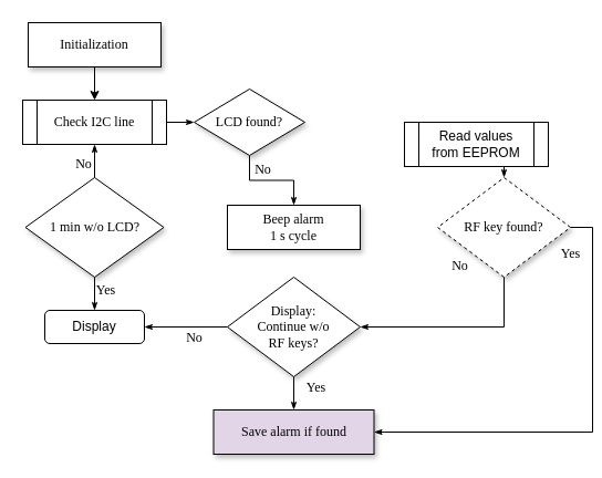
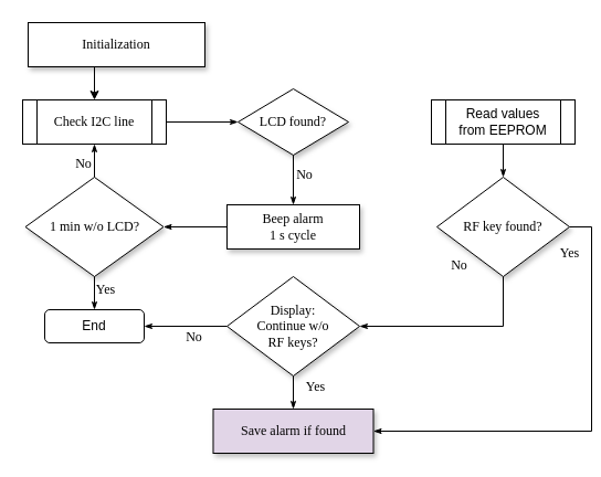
  <mxCell id="0" />
  <mxCell id="1" parent="0" />
- <mxCell id="2" value="Initialization" style="rounded=0;whiteSpace=wrap;html=1;shadow=1;labelBackgroundColor=none;strokeColor=#000000;strokeWidth=1;fillColor=#ffffff;fontFamily=Verdana;fontSize=12;fontColor=#000000;align=center;" parent="1" vertex="1"><mxGeometry x="25" y="20" width="120" height="40" as="geometry" /></mxCell>
- <mxCell id="3" value="LCD found?" style="rhombus;whiteSpace=wrap;html=1;rounded=0;shadow=1;labelBackgroundColor=none;strokeColor=#000000;strokeWidth=1;fillColor=#ffffff;fontFamily=Verdana;fontSize=12;fontColor=#000000;align=center;" parent="1" vertex="1"><mxGeometry x="175" y="80" width="100" height="60" as="geometry" /></mxCell>
+ <mxCell id="2" value="Initialization" style="rounded=0;whiteSpace=wrap;html=1;shadow=1;labelBackgroundColor=none;strokeColor=#000000;strokeWidth=1;fillColor=#ffffff;fontFamily=Verdana;fontSize=12;fontColor=#000000;align=center;" parent="1" vertex="1"><mxGeometry x="25" y="20" width="160" height="40" as="geometry" /></mxCell>
+ <mxCell id="3" value="LCD found?" style="rhombus;whiteSpace=wrap;html=1;rounded=0;shadow=1;labelBackgroundColor=none;strokeColor=#000000;strokeWidth=1;fillColor=#ffffff;fontFamily=Verdana;fontSize=12;fontColor=#000000;align=center;" parent="1" vertex="1"><mxGeometry x="215" y="80" width="100" height="60" as="geometry" /></mxCell>
  <mxCell id="4" value="&lt;div style=&quot;font-size: 12px;&quot;&gt;Beep alarm&lt;/div&gt;&lt;div style=&quot;font-size: 12px;&quot;&gt;1 s cycle&lt;br style=&quot;font-size: 12px;&quot;&gt;&lt;/div&gt;" style="whiteSpace=wrap;html=1;rounded=0;shadow=1;labelBackgroundColor=none;strokeColor=#000000;strokeWidth=1;fillColor=#ffffff;fontFamily=Verdana;fontSize=12;fontColor=#000000;align=center;" parent="1" vertex="1"><mxGeometry x="205" y="185" width="120" height="40" as="geometry" /></mxCell>
  <mxCell id="5" value="&lt;font style=&quot;font-size: 12px;&quot; face=&quot;Verdana&quot;&gt;Check I2C line&lt;/font&gt;" style="shape=process;whiteSpace=wrap;html=1;backgroundOutline=1;fontSize=12;" parent="1" vertex="1"><mxGeometry x="20" y="90" width="130" height="40" as="geometry" /></mxCell>
  <mxCell id="6" value="" style="edgeStyle=orthogonalEdgeStyle;rounded=0;orthogonalLoop=1;jettySize=auto;html=1;exitX=0.5;exitY=1;exitDx=0;exitDy=0;fontSize=12;" parent="1" source="2" edge="1"><mxGeometry relative="1" as="geometry"><mxPoint x="95" y="140" as="sourcePoint" /><mxPoint x="85" y="90" as="targetPoint" /></mxGeometry></mxCell>
- <mxCell id="7" value="&lt;div style=&quot;font-size: 12px;&quot;&gt;&lt;font style=&quot;font-size: 12px;&quot;&gt;Read values&lt;/font&gt;&lt;/div&gt;&lt;div style=&quot;font-size: 12px;&quot;&gt;&lt;font style=&quot;font-size: 12px;&quot;&gt;from EEPROM&lt;br style=&quot;font-size: 12px;&quot;&gt;&lt;/font&gt;&lt;/div&gt;" style="shape=process;whiteSpace=wrap;html=1;backgroundOutline=1;fontSize=12;" parent="1" vertex="1"><mxGeometry x="365" y="110" width="130" height="40" as="geometry" /></mxCell>
- <mxCell id="8" value="RF key found?" style="rhombus;whiteSpace=wrap;html=1;rounded=0;shadow=1;labelBackgroundColor=none;strokeColor=#000000;strokeWidth=1;fillColor=#ffffff;fontFamily=Verdana;fontSize=12;fontColor=#000000;align=center;dashed=1;" parent="1" vertex="1"><mxGeometry x="395" y="160" width="120" height="90" as="geometry" /></mxCell>
+ <mxCell id="7" value="&lt;div style=&quot;font-size: 12px;&quot;&gt;&lt;font style=&quot;font-size: 12px;&quot;&gt;Read values&lt;/font&gt;&lt;/div&gt;&lt;div style=&quot;font-size: 12px;&quot;&gt;&lt;font style=&quot;font-size: 12px;&quot;&gt;from EEPROM&lt;br style=&quot;font-size: 12px;&quot;&gt;&lt;/font&gt;&lt;/div&gt;" style="shape=process;whiteSpace=wrap;html=1;backgroundOutline=1;fontSize=12;" parent="1" vertex="1"><mxGeometry x="390" y="90" width="130" height="40" as="geometry" /></mxCell>
+ <mxCell id="8" value="RF key found?" style="rhombus;whiteSpace=wrap;html=1;rounded=0;shadow=1;labelBackgroundColor=none;strokeColor=#000000;strokeWidth=1;fillColor=#ffffff;fontFamily=Verdana;fontSize=12;fontColor=#000000;align=center;" parent="1" vertex="1"><mxGeometry x="395" y="160" width="120" height="90" as="geometry" /></mxCell>
  <mxCell id="9" value="&lt;div style=&quot;font-size: 12px;&quot;&gt;Display:&lt;/div&gt;&lt;div style=&quot;font-size: 12px;&quot;&gt;Continue w/o &lt;br style=&quot;font-size: 12px;&quot;&gt;&lt;/div&gt;&lt;div style=&quot;font-size: 12px;&quot;&gt;RF keys?&lt;br style=&quot;font-size: 12px;&quot;&gt;&lt;/div&gt;" style="rhombus;whiteSpace=wrap;html=1;rounded=0;shadow=1;labelBackgroundColor=none;strokeColor=#000000;strokeWidth=1;fillColor=#ffffff;fontFamily=Verdana;fontSize=12;fontColor=#000000;align=center;" parent="1" vertex="1"><mxGeometry x="205" y="250" width="120" height="90" as="geometry" /></mxCell>
  <mxCell id="10" value="1 min w/o LCD?" style="rhombus;whiteSpace=wrap;html=1;rounded=0;shadow=1;labelBackgroundColor=none;strokeColor=#000000;strokeWidth=1;fillColor=#ffffff;fontFamily=Verdana;fontSize=12;fontColor=#000000;align=center;" parent="1" vertex="1"><mxGeometry x="22.5" y="160" width="125" height="90" as="geometry" /></mxCell>
  <mxCell id="11" value="Save alarm if found" style="whiteSpace=wrap;html=1;rounded=0;shadow=1;labelBackgroundColor=none;strokeColor=#000000;strokeWidth=1;fillColor=#e1d5e7;fontFamily=Verdana;fontSize=12;fontColor=#000000;align=center;" vertex="1" parent="1"><mxGeometry x="192.5" y="370" width="145" height="40" as="geometry" /></mxCell>
  <mxCell id="12" value="Yes" style="edgeStyle=orthogonalEdgeStyle;rounded=0;html=1;labelBackgroundColor=none;startSize=5;endArrow=classicThin;endFill=1;endSize=5;jettySize=auto;orthogonalLoop=1;strokeColor=#000000;strokeWidth=1;fontFamily=Verdana;fontSize=12;fontColor=#000000;entryX=0.5;entryY=0;entryDx=0;entryDy=0;exitX=0.5;exitY=1;exitDx=0;exitDy=0;" edge="1" parent="1" source="9" target="11"><mxGeometry x="-0.356" y="20" relative="1" as="geometry"><mxPoint as="offset" /><mxPoint x="594.724" y="350.103" as="sourcePoint" /><mxPoint x="689.897" y="410.103" as="targetPoint" /></mxGeometry></mxCell>
- <mxCell id="13" value="Display" style="rounded=1;whiteSpace=wrap;html=1;fontSize=12;" parent="1" vertex="1"><mxGeometry x="40" y="280" width="90" height="30" as="geometry" /></mxCell>
+ <mxCell id="13" value="End" style="rounded=1;whiteSpace=wrap;html=1;fontSize=12;" parent="1" vertex="1"><mxGeometry x="40" y="280" width="90" height="30" as="geometry" /></mxCell>
  <mxCell id="14" value="" style="edgeStyle=orthogonalEdgeStyle;rounded=0;html=1;labelBackgroundColor=none;startSize=5;endArrow=classicThin;endFill=1;endSize=5;jettySize=auto;orthogonalLoop=1;strokeColor=#000000;strokeWidth=1;fontFamily=Verdana;fontSize=12;fontColor=#000000;exitX=1;exitY=0.5;exitDx=0;exitDy=0;entryX=0;entryY=0.5;entryDx=0;entryDy=0;" edge="1" parent="1" source="5" target="3"><mxGeometry x="-0.203" y="10" relative="1" as="geometry"><mxPoint as="offset" /><mxPoint x="280.069" y="330.103" as="sourcePoint" /><mxPoint x="185" y="110" as="targetPoint" /></mxGeometry></mxCell>
  <mxCell id="15" value="No" style="edgeStyle=orthogonalEdgeStyle;rounded=0;html=1;labelBackgroundColor=none;startSize=5;endArrow=classicThin;endFill=1;endSize=5;jettySize=auto;orthogonalLoop=1;strokeColor=#000000;strokeWidth=1;fontFamily=Verdana;fontSize=12;fontColor=#000000;exitX=0.5;exitY=1;exitDx=0;exitDy=0;entryX=0.5;entryY=0;entryDx=0;entryDy=0;" edge="1" parent="1" source="3" target="4"><mxGeometry x="-0.203" y="10" relative="1" as="geometry"><mxPoint as="offset" /><mxPoint x="300.069" y="350.103" as="sourcePoint" /><mxPoint x="235" y="170" as="targetPoint" /></mxGeometry></mxCell>
+ <mxCell id="16" value="" style="edgeStyle=orthogonalEdgeStyle;rounded=0;html=1;labelBackgroundColor=none;startSize=5;endArrow=classicThin;endFill=1;endSize=5;jettySize=auto;orthogonalLoop=1;strokeColor=#000000;strokeWidth=1;fontFamily=Verdana;fontSize=12;fontColor=#000000;entryX=1;entryY=0.5;entryDx=0;entryDy=0;exitX=0;exitY=0.5;exitDx=0;exitDy=0;" edge="1" parent="1" source="4" target="10"><mxGeometry x="0.012" y="10" relative="1" as="geometry"><mxPoint as="offset" /><mxPoint x="310.069" y="360.103" as="sourcePoint" /><mxPoint x="310.069" y="384.931" as="targetPoint" /></mxGeometry></mxCell>
  <mxCell id="17" value="No" style="edgeStyle=orthogonalEdgeStyle;rounded=0;html=1;labelBackgroundColor=none;startSize=5;endArrow=classicThin;endFill=1;endSize=5;jettySize=auto;orthogonalLoop=1;strokeColor=#000000;strokeWidth=1;fontFamily=Verdana;fontSize=12;fontColor=#000000;entryX=0.5;entryY=1;entryDx=0;entryDy=0;exitX=0.5;exitY=0;exitDx=0;exitDy=0;" edge="1" parent="1" source="10" target="5"><mxGeometry x="-0.203" y="10" relative="1" as="geometry"><mxPoint as="offset" /><mxPoint x="85" y="160" as="sourcePoint" /><mxPoint x="320.069" y="394.931" as="targetPoint" /></mxGeometry></mxCell>
  <mxCell id="18" value="Yes" style="edgeStyle=orthogonalEdgeStyle;rounded=0;html=1;labelBackgroundColor=none;startSize=5;endArrow=classicThin;endFill=1;endSize=5;jettySize=auto;orthogonalLoop=1;strokeColor=#000000;strokeWidth=1;fontFamily=Verdana;fontSize=12;fontColor=#000000;exitX=0.5;exitY=1;exitDx=0;exitDy=0;entryX=0.5;entryY=0;entryDx=0;entryDy=0;" edge="1" parent="1" source="10" target="13"><mxGeometry x="-0.203" y="10" relative="1" as="geometry"><mxPoint as="offset" /><mxPoint x="330.069" y="380.103" as="sourcePoint" /><mxPoint x="85" y="270" as="targetPoint" /></mxGeometry></mxCell>
  <mxCell id="19" value="No" style="edgeStyle=orthogonalEdgeStyle;rounded=0;html=1;labelBackgroundColor=none;startSize=5;endArrow=classicThin;endFill=1;endSize=5;jettySize=auto;orthogonalLoop=1;strokeColor=#000000;strokeWidth=1;fontFamily=Verdana;fontSize=12;fontColor=#000000;entryX=1;entryY=0.5;entryDx=0;entryDy=0;exitX=0;exitY=0.5;exitDx=0;exitDy=0;" edge="1" parent="1" source="9" target="13"><mxGeometry x="-0.203" y="10" relative="1" as="geometry"><mxPoint as="offset" /><mxPoint x="340.069" y="390.103" as="sourcePoint" /><mxPoint x="340.069" y="414.931" as="targetPoint" /></mxGeometry></mxCell>
  <mxCell id="20" value="" style="edgeStyle=orthogonalEdgeStyle;rounded=0;html=1;labelBackgroundColor=none;startSize=5;endArrow=classicThin;endFill=1;endSize=5;jettySize=auto;orthogonalLoop=1;strokeColor=#000000;strokeWidth=1;fontFamily=Verdana;fontSize=12;fontColor=#000000;exitX=0.5;exitY=1;exitDx=0;exitDy=0;entryX=0.5;entryY=0;entryDx=0;entryDy=0;" edge="1" parent="1" source="7" target="8"><mxGeometry x="-0.203" y="10" relative="1" as="geometry"><mxPoint as="offset" /><mxPoint x="350.069" y="400.103" as="sourcePoint" /><mxPoint x="390" y="160" as="targetPoint" /></mxGeometry></mxCell>
  <mxCell id="21" value="No" style="edgeStyle=orthogonalEdgeStyle;rounded=0;html=1;labelBackgroundColor=none;startSize=5;endArrow=classicThin;endFill=1;endSize=5;jettySize=auto;orthogonalLoop=1;strokeColor=#000000;strokeWidth=1;fontFamily=Verdana;fontSize=12;fontColor=#000000;entryX=1;entryY=0.5;entryDx=0;entryDy=0;exitX=0.5;exitY=1;exitDx=0;exitDy=0;" edge="1" parent="1" source="8" target="9"><mxGeometry x="-0.03" y="-55" relative="1" as="geometry"><mxPoint as="offset" /><mxPoint x="360.069" y="410.103" as="sourcePoint" /><mxPoint x="360.069" y="434.931" as="targetPoint" /></mxGeometry></mxCell>
  <mxCell id="22" value="Yes" style="edgeStyle=orthogonalEdgeStyle;rounded=0;html=1;labelBackgroundColor=none;startSize=5;endArrow=classicThin;endFill=1;endSize=5;jettySize=auto;orthogonalLoop=1;strokeColor=#000000;strokeWidth=1;fontFamily=Verdana;fontSize=12;fontColor=#000000;entryX=1;entryY=0.5;entryDx=0;entryDy=0;exitX=1;exitY=0.5;exitDx=0;exitDy=0;" edge="1" parent="1" source="8" target="11"><mxGeometry x="-0.781" y="-20" relative="1" as="geometry"><mxPoint as="offset" /><mxPoint x="370.069" y="420.103" as="sourcePoint" /><mxPoint x="370.069" y="444.931" as="targetPoint" /></mxGeometry></mxCell>
